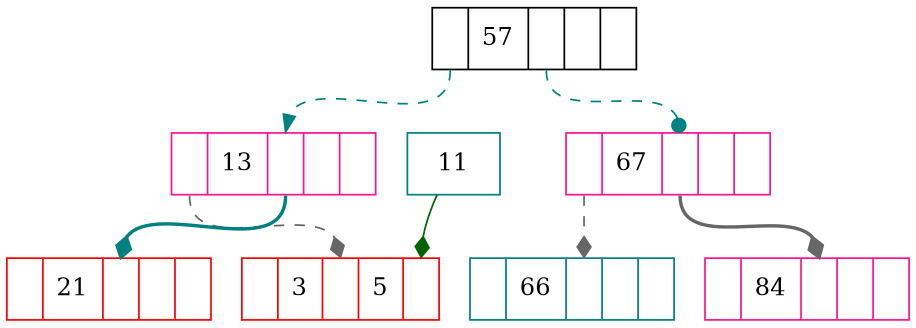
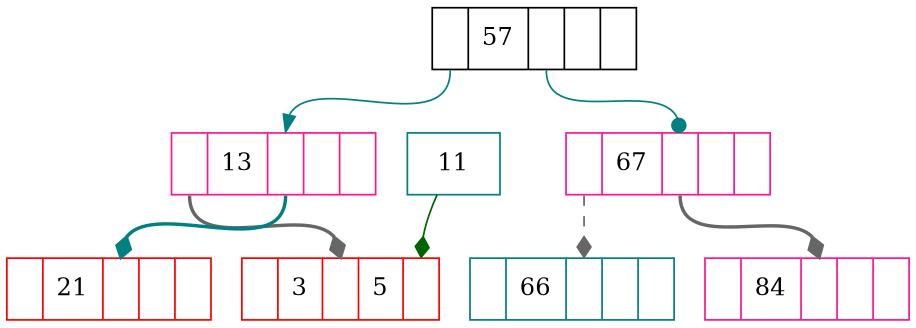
  digraph {
    node [color=deeppink shape=record]
    edge [arrowhead=diamond color=teal headport=c style=solid tailport=l]
    n1 [color=black label="<l>| 57 |<c>||<r>"]
    n2 [label="<l>| 13 |<c>||<r>"]
    n3 [label="<l>| 67 |<c>||<r>"]
    n4 [color=red label="<l>| 3  |<c>| 5 |<r>"]
    n5 [color=red label="<l>| 21 |<c>||<r>"]
    n6 [color=teal label="<l>| 66 |<c>||<r>"]
    n7 [label="<l>| 84 |<c>||<r>"]
    n8 [color=teal label=11]
-   n1 -> n2 [arrowhead=normal style=dashed]
-   n1 -> n3 [arrowhead=dot style=dashed tailport=c]
-   n2 -> n4 [color=gray40 style=dashed]
+   n1 -> n2 [arrowhead=normal]
+   n1 -> n3 [arrowhead=dot tailport=c]
+   n2 -> n4 [color=gray40 style=bold]
    n2 -> n5 [style=bold tailport=c]
    n3 -> n6 [color=gray40 style=dashed]
    n3 -> n7 [color=gray40 style=bold tailport=c]
    n8 -> n4 [color=darkgreen headport=r]
  }
